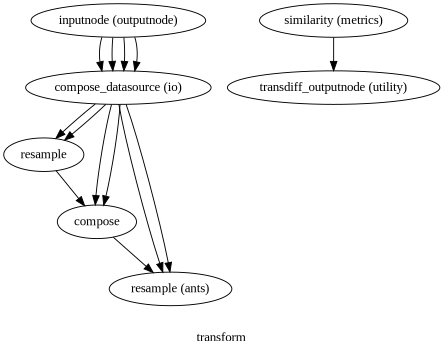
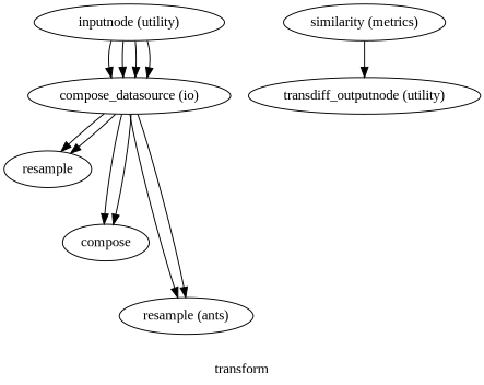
  digraph {
    fontname="Liberation Serif"
    label=transform
    node [fontname="Liberation Serif"]
    edge [fontname="Liberation Serif"]
-   n1 [label="inputnode (outputnode)"]
+   n1 [label="inputnode (utility)"]
    n2 [label="compose_datasource (io)"]
    n3 [label=resample]
    n4 [label=compose]
    n5 [label="resample (ants)"]
    n6 [label="similarity (metrics)"]
    n7 [label="transdiff_outputnode (utility)"]
    n1 -> n2
    n1 -> n2
    n1 -> n2
    n1 -> n2
    n2 -> n3
    n2 -> n3
    n2 -> n4
    n2 -> n4
    n2 -> n5
    n2 -> n5
-   n3 -> n4
-   n4 -> n5
    n6 -> n7
  }
